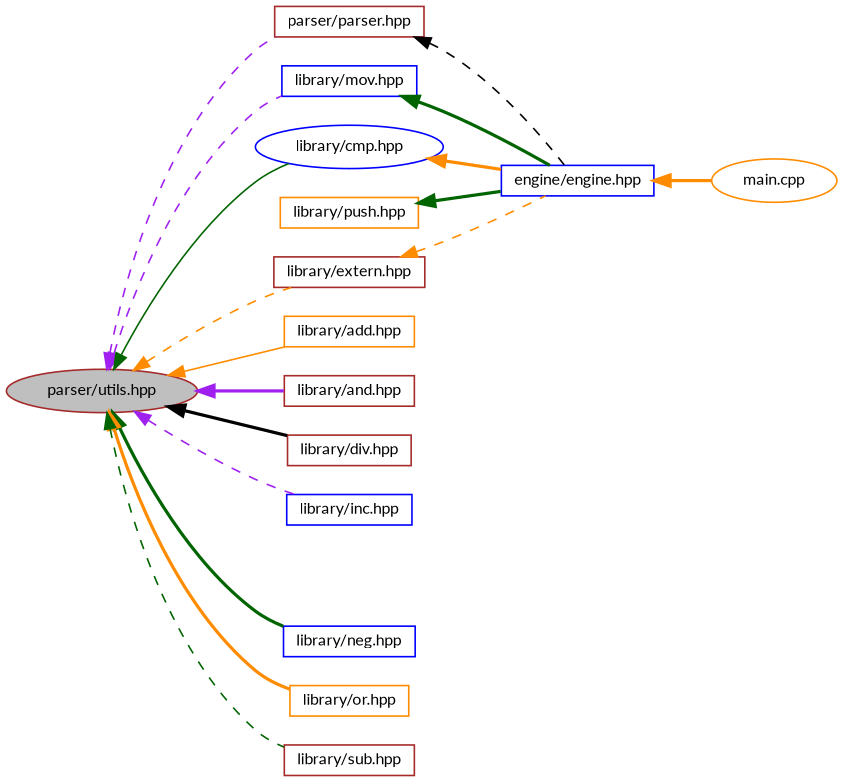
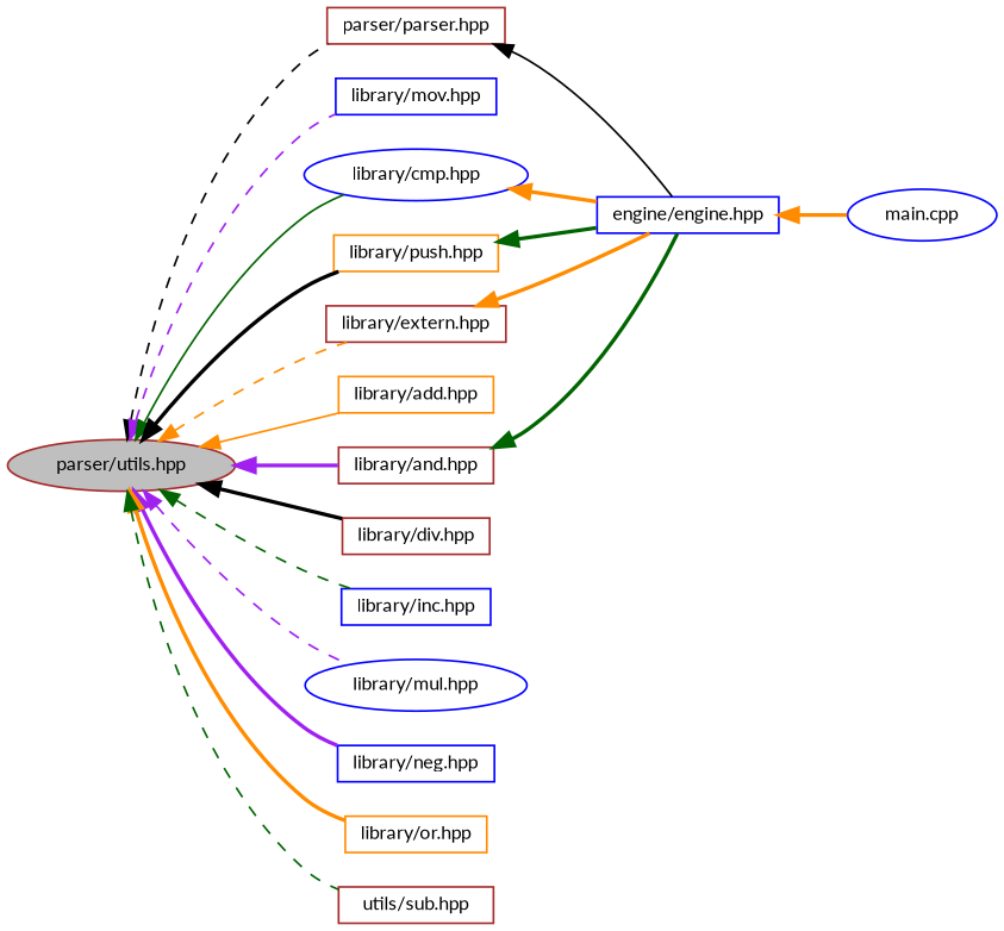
  digraph {
    fontname=Lato
    rankdir=LR
    node [color=blue fillcolor=white fontname=Lato fontsize=10 shape=box style=filled]
    edge [color=darkorange dir=back fontname=Lato fontsize=10 labelfontname=Helvetica labelfontsize=10 style=bold]
    n1 [color=brown fillcolor=grey75 fontcolor=black height=0.2 label="parser/utils.hpp" shape=ellipse width=0.4]
    n2 [color=brown height=0.2 label="parser/parser.hpp" width=0.4]
    n3 [height=0.2 label="library/mov.hpp" width=0.4]
    n4 [height=0.2 label="library/cmp.hpp" shape=ellipse width=0.4]
    n5 [color=darkorange height=0.2 label="library/push.hpp" width=0.4]
    n6 [color=brown height=0.2 label="library/extern.hpp" width=0.4]
    n7 [color=darkorange height=0.2 label="library/add.hpp" width=0.4]
    n8 [color=brown height=0.2 label="library/and.hpp" width=0.4]
    n9 [color=brown height=0.2 label="library/div.hpp" width=0.4]
    n10 [height=0.2 label="library/inc.hpp" width=0.4]
+   n11 [height=0.2 label="library/mul.hpp" shape=ellipse width=0.4]
    n12 [height=0.2 label="library/neg.hpp" width=0.4]
    n13 [color=darkorange height=0.2 label="library/or.hpp" width=0.4]
-   n14 [color=brown height=0.2 label="library/sub.hpp" width=0.4]
+   n14 [color=brown height=0.2 label="utils/sub.hpp" width=0.4]
    n15 [height=0.2 label="engine/engine.hpp" width=0.4]
-   n16 [color=darkorange height=0.2 label="main.cpp" shape=ellipse width=0.4]
-   n1 -> n2 [color=purple style=dashed]
+   n16 [height=0.2 label="main.cpp" shape=ellipse width=0.4]
+   n1 -> n2 [color=black style=dashed]
    n1 -> n3 [color=purple style=dashed]
    n1 -> n4 [color=darkgreen style=solid]
+   n1 -> n5 [color=black]
    n1 -> n6 [style=dashed]
    n1 -> n7 [style=solid]
    n1 -> n8 [color=purple]
    n1 -> n9 [color=black]
-   n1 -> n10 [color=purple style=dashed]
-   n1 -> n12 [color=darkgreen]
+   n1 -> n10 [color=darkgreen style=dashed]
+   n1 -> n11 [color=purple style=dashed]
+   n1 -> n12 [color=purple]
    n1 -> n13
    n1 -> n14 [color=darkgreen style=dashed]
-   n2 -> n15 [color=black style=dashed]
-   n3 -> n15 [color=darkgreen]
+   n2 -> n15 [color=black style=solid]
+   n8 -> n15 [color=darkgreen]
    n4 -> n15
    n5 -> n15 [color=darkgreen]
-   n6 -> n15 [style=dashed]
+   n6 -> n15
    n15 -> n16
  }
